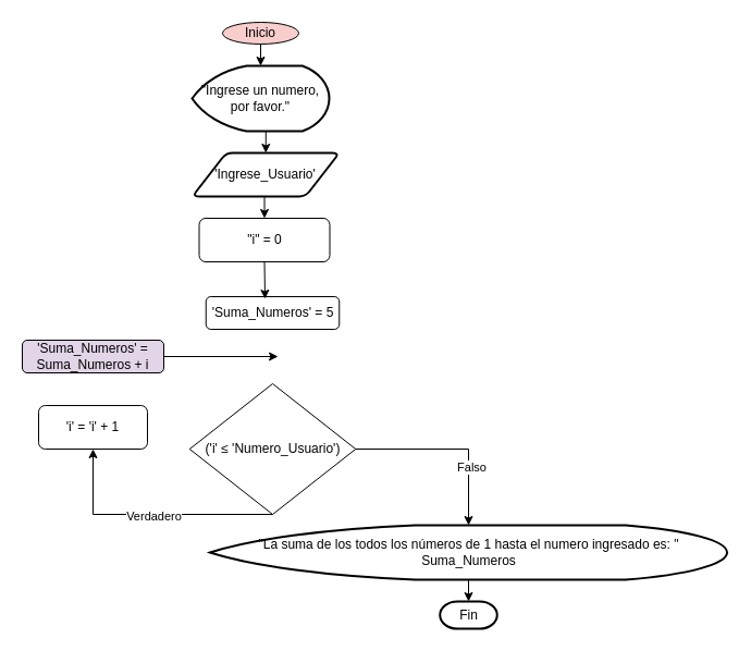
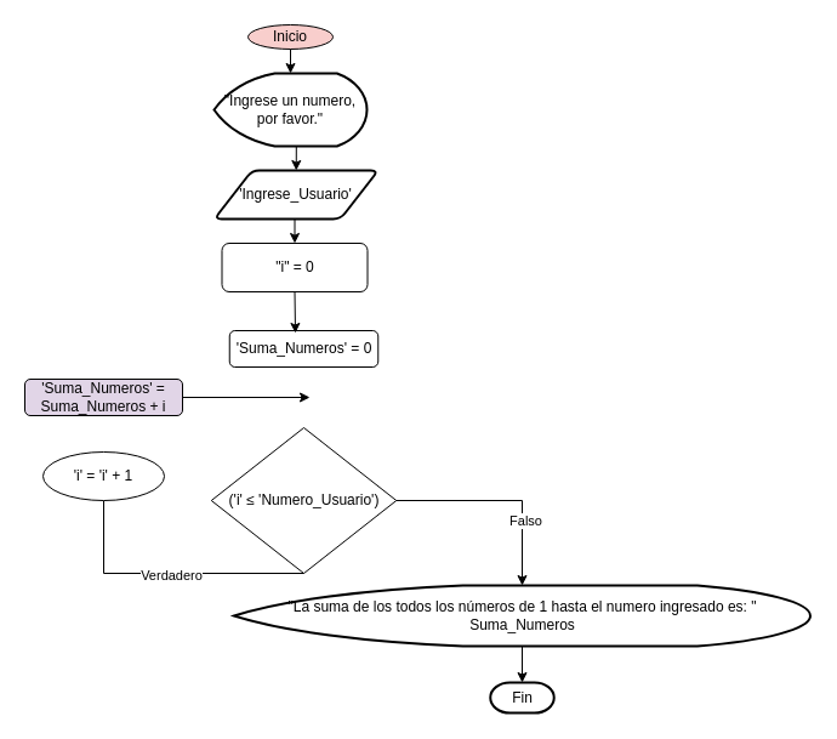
  <mxCell id="0" />
  <mxCell id="1" parent="0" />
  <mxCell id="2" value="Inicio" style="ellipse;whiteSpace=wrap;html=1;fillColor=#f8cecc;" parent="1" vertex="1"><mxGeometry x="204" y="20" width="70" height="20" as="geometry" /></mxCell>
  <mxCell id="3" style="edgeStyle=orthogonalEdgeStyle;rounded=0;orthogonalLoop=1;jettySize=auto;html=1;exitX=0.5;exitY=1;exitDx=0;exitDy=0;exitPerimeter=0;entryX=0.5;entryY=0;entryDx=0;entryDy=0;" edge="1" parent="1" source="4" target="19"><mxGeometry relative="1" as="geometry"><mxPoint x="253" y="140" as="targetPoint" /></mxGeometry></mxCell>
  <mxCell id="4" value="&quot;Ingrese un numero, por favor.&quot;" style="strokeWidth=2;html=1;shape=mxgraph.flowchart.display;whiteSpace=wrap;" parent="1" vertex="1"><mxGeometry x="176" y="60" width="126" height="60" as="geometry" /></mxCell>
  <mxCell id="5" style="edgeStyle=none;rounded=0;orthogonalLoop=1;jettySize=auto;html=1;entryX=0.5;entryY=0;entryDx=0;entryDy=0;entryPerimeter=0;" parent="1" source="2" target="4" edge="1"><mxGeometry relative="1" as="geometry" /></mxCell>
  <mxCell id="6" style="edgeStyle=none;rounded=0;orthogonalLoop=1;jettySize=auto;html=1;exitX=1;exitY=0.5;exitDx=0;exitDy=0;entryX=0.5;entryY=0;entryDx=0;entryDy=0;entryPerimeter=0;" parent="1" source="10" target="12" edge="1"><mxGeometry relative="1" as="geometry"><mxPoint x="425" y="512" as="targetPoint" /><Array as="points"><mxPoint x="430" y="412" /></Array></mxGeometry></mxCell>
  <mxCell id="7" value="Falso" style="edgeLabel;html=1;align=center;verticalAlign=middle;resizable=0;points=[];" parent="6" vertex="1" connectable="0"><mxGeometry x="0.378" y="2" relative="1" as="geometry"><mxPoint as="offset" /></mxGeometry></mxCell>
- <mxCell id="8" style="edgeStyle=none;rounded=0;orthogonalLoop=1;jettySize=auto;html=1;exitX=0.5;exitY=1;exitDx=0;exitDy=0;entryX=0.5;entryY=1;entryDx=0;entryDy=0;" parent="1" source="10" target="13" edge="1"><mxGeometry relative="1" as="geometry"><mxPoint x="85" y="442" as="targetPoint" /><Array as="points"><mxPoint x="85" y="472" /></Array></mxGeometry></mxCell>
+ <mxCell id="8" style="edgeStyle=none;rounded=0;orthogonalLoop=1;jettySize=auto;html=1;exitX=0.5;exitY=1;exitDx=0;exitDy=0;entryX=0.5;entryY=1;entryDx=0;entryDy=0;endArrow=none;" parent="1" source="10" target="13" edge="1"><mxGeometry relative="1" as="geometry"><mxPoint x="85" y="442" as="targetPoint" /><Array as="points"><mxPoint x="85" y="472" /></Array></mxGeometry></mxCell>
  <mxCell id="9" value="Verdadero" style="edgeLabel;html=1;align=center;verticalAlign=middle;resizable=0;points=[];" parent="8" vertex="1" connectable="0"><mxGeometry x="-0.026" y="1" relative="1" as="geometry"><mxPoint as="offset" /></mxGeometry></mxCell>
  <mxCell id="10" value="('i' ≤ 'Numero_Usuario')" style="rhombus;whiteSpace=wrap;html=1;" parent="1" vertex="1"><mxGeometry x="173.75" y="352" width="152.5" height="120" as="geometry" /></mxCell>
  <mxCell id="11" style="edgeStyle=none;rounded=0;orthogonalLoop=1;jettySize=auto;html=1;exitX=0.5;exitY=1;exitDx=0;exitDy=0;exitPerimeter=0;entryX=0.5;entryY=0;entryDx=0;entryDy=0;entryPerimeter=0;" parent="1" source="12" target="16" edge="1"><mxGeometry relative="1" as="geometry"><mxPoint x="430" y="632" as="targetPoint" /></mxGeometry></mxCell>
  <mxCell id="12" value="&lt;div&gt;&quot;La suma de los todos los números de 1 hasta el numero ingresado es: &quot;&lt;/div&gt;&lt;div&gt;Suma_Numeros&lt;/div&gt;" style="strokeWidth=2;html=1;shape=mxgraph.flowchart.display;whiteSpace=wrap;" parent="1" vertex="1"><mxGeometry x="192.5" y="482" width="475" height="50" as="geometry" /></mxCell>
- <mxCell id="13" value="'i' = 'i' + 1" style="rounded=1;whiteSpace=wrap;html=1;" parent="1" vertex="1"><mxGeometry x="35" y="372" width="100" height="40" as="geometry" /></mxCell>
+ <mxCell id="13" value="'i' = 'i' + 1" style="ellipse;whiteSpace=wrap;html=1;" parent="1" vertex="1"><mxGeometry x="35" y="372" width="100" height="40" as="geometry" /></mxCell>
  <mxCell id="14" style="edgeStyle=none;rounded=0;orthogonalLoop=1;jettySize=auto;html=1;exitX=1;exitY=0.5;exitDx=0;exitDy=0;" parent="1" source="15" edge="1"><mxGeometry relative="1" as="geometry"><mxPoint x="255" y="327" as="targetPoint" /></mxGeometry></mxCell>
  <mxCell id="15" value="'Suma_Numeros' = Suma_Numeros + i" style="rounded=1;whiteSpace=wrap;html=1;fillColor=#e1d5e7;" parent="1" vertex="1"><mxGeometry x="20" y="312" width="130" height="30" as="geometry" /></mxCell>
- <mxCell id="16" value="Fin" style="strokeWidth=2;html=1;shape=mxgraph.flowchart.terminator;whiteSpace=wrap;" parent="1" vertex="1"><mxGeometry x="403.75" y="552" width="52.5" height="25" as="geometry" /></mxCell>
- <mxCell id="17" value="'Suma_Numeros' = 5" style="rounded=1;whiteSpace=wrap;html=1;" parent="1" vertex="1"><mxGeometry x="188.75" y="272" width="122.5" height="30" as="geometry" /></mxCell>
+ <mxCell id="16" value="Fin" style="strokeWidth=2;html=1;shape=mxgraph.flowchart.terminator;whiteSpace=wrap;" parent="1" vertex="1"><mxGeometry x="403.75" y="562" width="52.5" height="25" as="geometry" /></mxCell>
+ <mxCell id="17" value="'Suma_Numeros' = 0" style="rounded=1;whiteSpace=wrap;html=1;" parent="1" vertex="1"><mxGeometry x="188.75" y="272" width="122.5" height="30" as="geometry" /></mxCell>
  <mxCell id="18" style="edgeStyle=orthogonalEdgeStyle;rounded=0;orthogonalLoop=1;jettySize=auto;html=1;exitX=0.5;exitY=1;exitDx=0;exitDy=0;entryX=0.5;entryY=0;entryDx=0;entryDy=0;" edge="1" parent="1" source="19" target="20"><mxGeometry relative="1" as="geometry" /></mxCell>
  <mxCell id="19" value="'Ingrese_Usuario'" style="shape=parallelogram;html=1;strokeWidth=2;perimeter=parallelogramPerimeter;whiteSpace=wrap;rounded=1;arcSize=12;size=0.23;" parent="1" vertex="1"><mxGeometry x="176.25" y="140" width="135" height="40" as="geometry" /></mxCell>
  <mxCell id="20" value="&quot;i&quot; = 0" style="rounded=1;whiteSpace=wrap;html=1;" vertex="1" parent="1"><mxGeometry x="182.5" y="200" width="120" height="40" as="geometry" /></mxCell>
  <mxCell id="21" style="edgeStyle=orthogonalEdgeStyle;rounded=0;orthogonalLoop=1;jettySize=auto;html=1;exitX=0.5;exitY=1;exitDx=0;exitDy=0;entryX=0.443;entryY=0.067;entryDx=0;entryDy=0;entryPerimeter=0;" edge="1" parent="1" source="20" target="17"><mxGeometry relative="1" as="geometry" /></mxCell>
